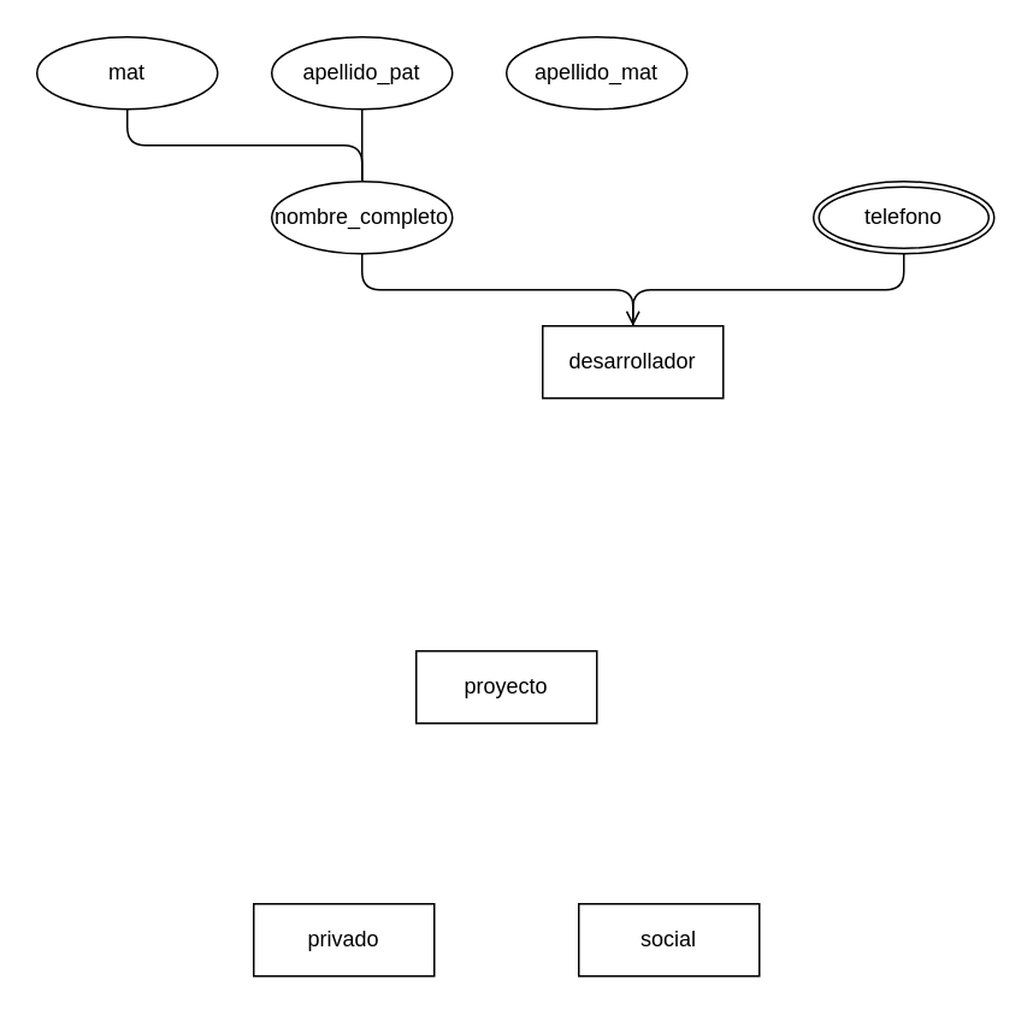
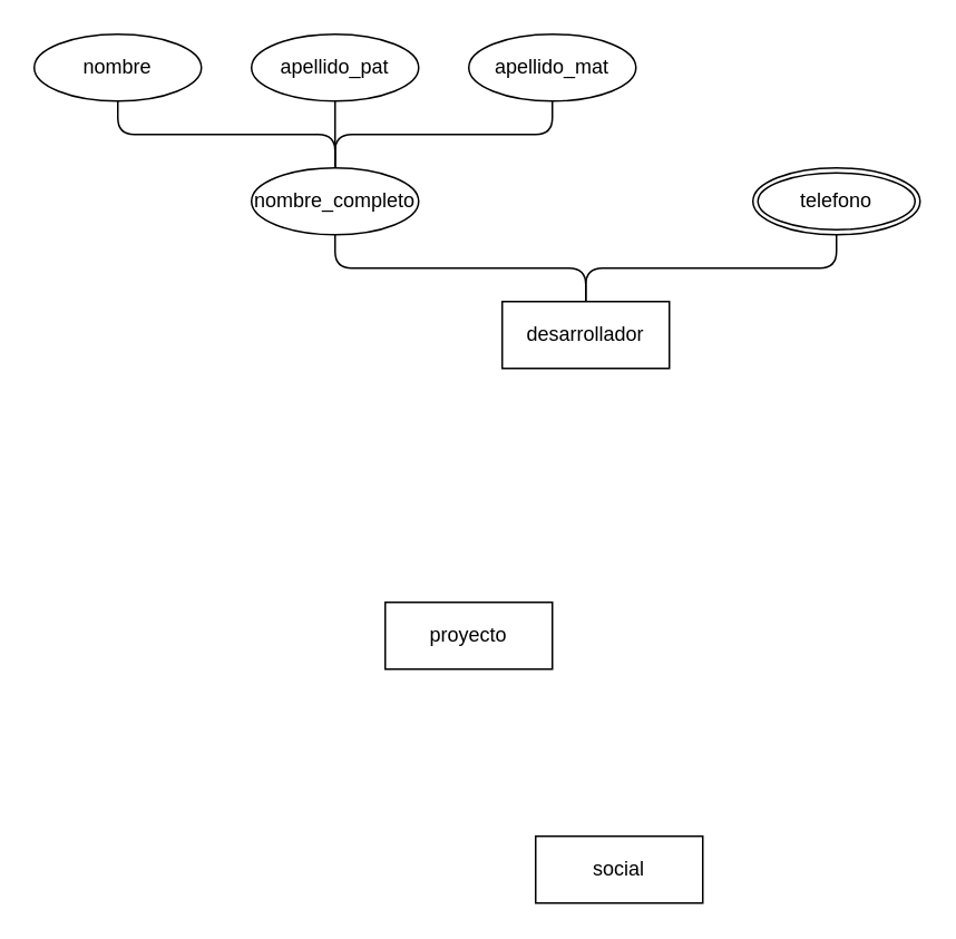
  <mxCell id="0" />
  <mxCell id="1" parent="0" />
  <mxCell id="2" value="proyecto" style="whiteSpace=wrap;html=1;align=center;" vertex="1" parent="1"><mxGeometry x="230" y="360" width="100" height="40" as="geometry" /></mxCell>
  <mxCell id="3" style="edgeStyle=orthogonalEdgeStyle;rounded=1;orthogonalLoop=1;jettySize=auto;html=1;exitX=0.5;exitY=0;exitDx=0;exitDy=0;entryX=0.5;entryY=1;entryDx=0;entryDy=0;curved=0;endArrow=none;endFill=0;" edge="1" parent="1" source="4" target="15"><mxGeometry relative="1" as="geometry" /></mxCell>
  <mxCell id="4" value="desarrollador" style="whiteSpace=wrap;html=1;align=center;" vertex="1" parent="1"><mxGeometry x="300" y="180" width="100" height="40" as="geometry" /></mxCell>
  <mxCell id="5" value="social" style="whiteSpace=wrap;html=1;align=center;" vertex="1" parent="1"><mxGeometry x="320" y="500" width="100" height="40" as="geometry" /></mxCell>
- <mxCell id="6" value="privado" style="whiteSpace=wrap;html=1;align=center;" vertex="1" parent="1"><mxGeometry x="140" y="500" width="100" height="40" as="geometry" /></mxCell>
  <mxCell id="7" style="edgeStyle=orthogonalEdgeStyle;rounded=1;orthogonalLoop=1;jettySize=auto;html=1;exitX=0.5;exitY=0;exitDx=0;exitDy=0;entryX=0.5;entryY=1;entryDx=0;entryDy=0;curved=0;endArrow=none;endFill=0;" edge="1" parent="1" source="11" target="14"><mxGeometry relative="1" as="geometry" /></mxCell>
  <mxCell id="8" style="edgeStyle=orthogonalEdgeStyle;rounded=1;orthogonalLoop=1;jettySize=auto;html=1;exitX=0.5;exitY=0;exitDx=0;exitDy=0;entryX=0.5;entryY=1;entryDx=0;entryDy=0;curved=0;endArrow=none;endFill=0;" edge="1" parent="1" source="11" target="13"><mxGeometry relative="1" as="geometry" /></mxCell>
- <mxCell id="10" style="edgeStyle=orthogonalEdgeStyle;rounded=1;orthogonalLoop=1;jettySize=auto;html=1;exitX=0.5;exitY=1;exitDx=0;exitDy=0;entryX=0.5;entryY=0;entryDx=0;entryDy=0;curved=0;endArrow=open;endFill=0;" edge="1" parent="1" source="11" target="4"><mxGeometry relative="1" as="geometry" /></mxCell>
+ <mxCell id="9" style="edgeStyle=orthogonalEdgeStyle;rounded=1;orthogonalLoop=1;jettySize=auto;html=1;exitX=0.5;exitY=0;exitDx=0;exitDy=0;entryX=0.5;entryY=1;entryDx=0;entryDy=0;curved=0;endArrow=none;endFill=0;" edge="1" parent="1" source="11" target="12"><mxGeometry relative="1" as="geometry" /></mxCell>
+ <mxCell id="10" style="edgeStyle=orthogonalEdgeStyle;rounded=1;orthogonalLoop=1;jettySize=auto;html=1;exitX=0.5;exitY=1;exitDx=0;exitDy=0;entryX=0.5;entryY=0;entryDx=0;entryDy=0;curved=0;endArrow=none;endFill=0;" edge="1" parent="1" source="11" target="4"><mxGeometry relative="1" as="geometry" /></mxCell>
  <mxCell id="11" value="nombre_completo" style="ellipse;whiteSpace=wrap;html=1;align=center;" vertex="1" parent="1"><mxGeometry x="150" y="100" width="100" height="40" as="geometry" /></mxCell>
  <mxCell id="12" value="apellido_mat" style="ellipse;whiteSpace=wrap;html=1;align=center;" vertex="1" parent="1"><mxGeometry x="280" y="20" width="100" height="40" as="geometry" /></mxCell>
  <mxCell id="13" value="apellido_pat" style="ellipse;whiteSpace=wrap;html=1;align=center;" vertex="1" parent="1"><mxGeometry x="150" y="20" width="100" height="40" as="geometry" /></mxCell>
- <mxCell id="14" value="mat" style="ellipse;whiteSpace=wrap;html=1;align=center;" vertex="1" parent="1"><mxGeometry x="20" y="20" width="100" height="40" as="geometry" /></mxCell>
+ <mxCell id="14" value="nombre" style="ellipse;whiteSpace=wrap;html=1;align=center;" vertex="1" parent="1"><mxGeometry x="20" y="20" width="100" height="40" as="geometry" /></mxCell>
  <mxCell id="15" value="telefono" style="ellipse;shape=doubleEllipse;margin=3;whiteSpace=wrap;html=1;align=center;" vertex="1" parent="1"><mxGeometry x="450" y="100" width="100" height="40" as="geometry" /></mxCell>
